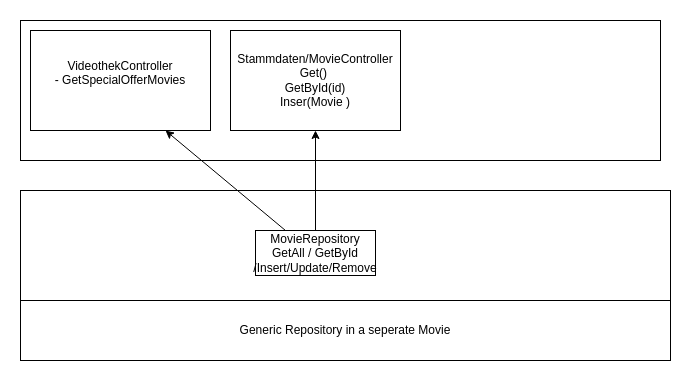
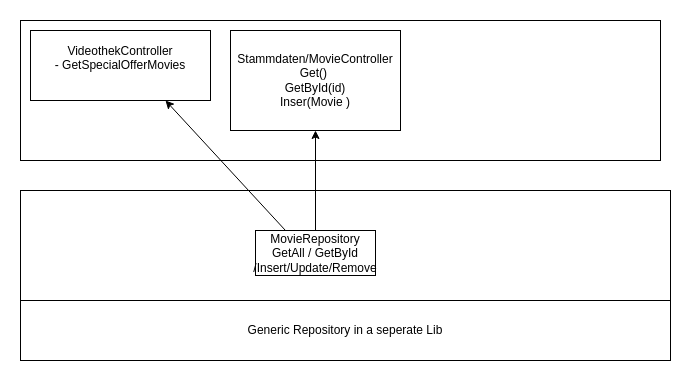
  <mxCell id="0" />
  <mxCell id="1" parent="0" />
  <mxCell id="2" value="" style="rounded=0;whiteSpace=wrap;html=1;" vertex="1" parent="1"><mxGeometry x="20" y="20" width="640" height="140" as="geometry" /></mxCell>
- <mxCell id="3" value="VideothekController&lt;br&gt;- GetSpecialOfferMovies&lt;br&gt;&lt;br&gt;" style="rounded=0;whiteSpace=wrap;html=1;" vertex="1" parent="1"><mxGeometry x="30" y="30" width="180" height="100" as="geometry" /></mxCell>
+ <mxCell id="3" value="VideothekController&lt;br&gt;- GetSpecialOfferMovies&lt;br&gt;&lt;br&gt;" style="rounded=0;whiteSpace=wrap;html=1;" vertex="1" parent="1"><mxGeometry x="30" y="30" width="180" height="70" as="geometry" /></mxCell>
  <mxCell id="4" value="Stammdaten/MovieController&lt;br&gt;Get()&amp;nbsp;&lt;br&gt;GetById(id)&lt;br&gt;Inser(Movie )" style="rounded=0;whiteSpace=wrap;html=1;" vertex="1" parent="1"><mxGeometry x="230" y="30" width="170" height="100" as="geometry" /></mxCell>
  <mxCell id="5" value="" style="rounded=0;whiteSpace=wrap;html=1;" vertex="1" parent="1"><mxGeometry x="20" y="190" width="650" height="110" as="geometry" /></mxCell>
  <mxCell id="6" value="MovieRepository&lt;br&gt;GetAll / GetById /Insert/Update/Remove" style="rounded=0;whiteSpace=wrap;html=1;" vertex="1" parent="1"><mxGeometry x="255" y="230" width="120" height="45" as="geometry" /></mxCell>
  <mxCell id="7" value="" style="rounded=0;whiteSpace=wrap;html=1;" vertex="1" parent="1"><mxGeometry x="224" y="300" width="120" height="60" as="geometry" /></mxCell>
- <mxCell id="8" value="Generic Repository in a seperate Movie" style="rounded=0;whiteSpace=wrap;html=1;" vertex="1" parent="1"><mxGeometry x="20" y="300" width="650" height="60" as="geometry" /></mxCell>
+ <mxCell id="8" value="Generic Repository in a seperate Lib" style="rounded=0;whiteSpace=wrap;html=1;" vertex="1" parent="1"><mxGeometry x="20" y="300" width="650" height="60" as="geometry" /></mxCell>
  <mxCell id="9" value="" style="endArrow=classic;html=1;exitX=0.5;exitY=0;exitDx=0;exitDy=0;" edge="1" parent="1" source="6" target="4"><mxGeometry width="50" height="50" relative="1" as="geometry"><mxPoint x="310" y="160" as="sourcePoint" /><mxPoint x="360" y="110" as="targetPoint" /></mxGeometry></mxCell>
  <mxCell id="10" value="" style="endArrow=classic;html=1;exitX=0.25;exitY=0;exitDx=0;exitDy=0;entryX=0.75;entryY=1;entryDx=0;entryDy=0;" edge="1" parent="1" source="6" target="3"><mxGeometry width="50" height="50" relative="1" as="geometry"><mxPoint x="310" y="160" as="sourcePoint" /><mxPoint x="360" y="110" as="targetPoint" /></mxGeometry></mxCell>
